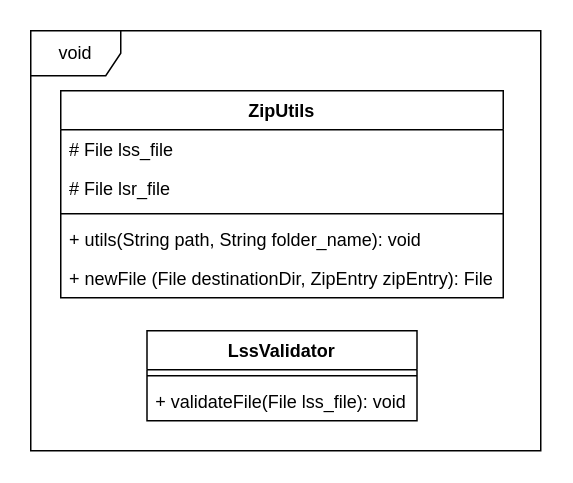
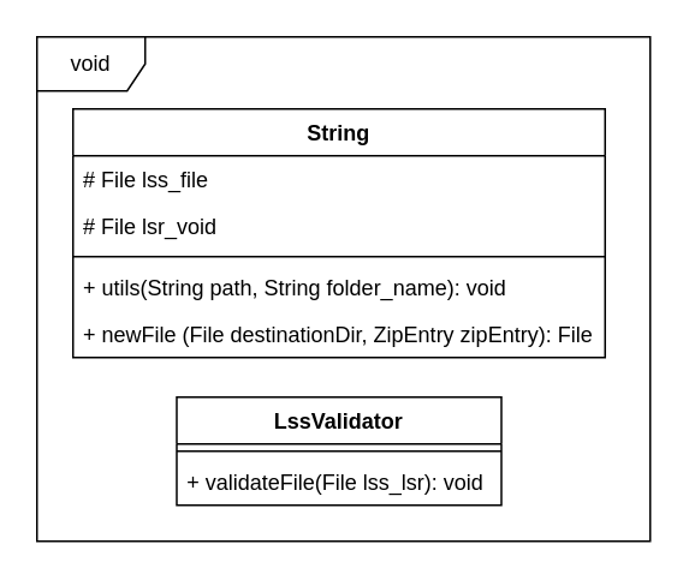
  <mxCell id="0" />
  <mxCell id="1" parent="0" />
  <mxCell id="2" value="void" style="shape=umlFrame;whiteSpace=wrap;html=1;" vertex="1" parent="1"><mxGeometry x="20" y="20" width="340" height="280" as="geometry" /></mxCell>
- <mxCell id="3" value="ZipUtils" style="swimlane;fontStyle=1;align=center;verticalAlign=top;childLayout=stackLayout;horizontal=1;startSize=26;horizontalStack=0;resizeParent=1;resizeParentMax=0;resizeLast=0;collapsible=1;marginBottom=0;" vertex="1" parent="1"><mxGeometry x="40" y="60" width="295" height="138" as="geometry" /></mxCell>
+ <mxCell id="3" value="String" style="swimlane;fontStyle=1;align=center;verticalAlign=top;childLayout=stackLayout;horizontal=1;startSize=26;horizontalStack=0;resizeParent=1;resizeParentMax=0;resizeLast=0;collapsible=1;marginBottom=0;" vertex="1" parent="1"><mxGeometry x="40" y="60" width="295" height="138" as="geometry" /></mxCell>
  <mxCell id="4" value="# File lss_file" style="text;strokeColor=none;fillColor=none;align=left;verticalAlign=top;spacingLeft=4;spacingRight=4;overflow=hidden;rotatable=0;points=[[0,0.5],[1,0.5]];portConstraint=eastwest;" vertex="1" parent="3"><mxGeometry y="26" width="295" height="26" as="geometry" /></mxCell>
- <mxCell id="5" value="# File lsr_file" style="text;strokeColor=none;fillColor=none;align=left;verticalAlign=top;spacingLeft=4;spacingRight=4;overflow=hidden;rotatable=0;points=[[0,0.5],[1,0.5]];portConstraint=eastwest;" vertex="1" parent="3"><mxGeometry y="52" width="295" height="26" as="geometry" /></mxCell>
+ <mxCell id="5" value="# File lsr_void" style="text;strokeColor=none;fillColor=none;align=left;verticalAlign=top;spacingLeft=4;spacingRight=4;overflow=hidden;rotatable=0;points=[[0,0.5],[1,0.5]];portConstraint=eastwest;" vertex="1" parent="3"><mxGeometry y="52" width="295" height="26" as="geometry" /></mxCell>
  <mxCell id="6" value="" style="line;strokeWidth=1;fillColor=none;align=left;verticalAlign=middle;spacingTop=-1;spacingLeft=3;spacingRight=3;rotatable=0;labelPosition=right;points=[];portConstraint=eastwest;" vertex="1" parent="3"><mxGeometry y="78" width="295" height="8" as="geometry" /></mxCell>
  <mxCell id="7" value="+ utils(String path, String folder_name): void" style="text;strokeColor=none;fillColor=none;align=left;verticalAlign=top;spacingLeft=4;spacingRight=4;overflow=hidden;rotatable=0;points=[[0,0.5],[1,0.5]];portConstraint=eastwest;" vertex="1" parent="3"><mxGeometry y="86" width="295" height="26" as="geometry" /></mxCell>
  <mxCell id="8" value="+ newFile (File destinationDir, ZipEntry zipEntry): File" style="text;strokeColor=none;fillColor=none;align=left;verticalAlign=top;spacingLeft=4;spacingRight=4;overflow=hidden;rotatable=0;points=[[0,0.5],[1,0.5]];portConstraint=eastwest;" vertex="1" parent="3"><mxGeometry y="112" width="295" height="26" as="geometry" /></mxCell>
  <mxCell id="9" value="LssValidator" style="swimlane;fontStyle=1;align=center;verticalAlign=top;childLayout=stackLayout;horizontal=1;startSize=26;horizontalStack=0;resizeParent=1;resizeParentMax=0;resizeLast=0;collapsible=1;marginBottom=0;" vertex="1" parent="1"><mxGeometry x="97.5" y="220" width="180" height="60" as="geometry" /></mxCell>
  <mxCell id="10" value="" style="line;strokeWidth=1;fillColor=none;align=left;verticalAlign=middle;spacingTop=-1;spacingLeft=3;spacingRight=3;rotatable=0;labelPosition=right;points=[];portConstraint=eastwest;" vertex="1" parent="9"><mxGeometry y="26" width="180" height="8" as="geometry" /></mxCell>
- <mxCell id="11" value="+ validateFile(File lss_file): void" style="text;strokeColor=none;fillColor=none;align=left;verticalAlign=top;spacingLeft=4;spacingRight=4;overflow=hidden;rotatable=0;points=[[0,0.5],[1,0.5]];portConstraint=eastwest;" vertex="1" parent="9"><mxGeometry y="34" width="180" height="26" as="geometry" /></mxCell>
+ <mxCell id="11" value="+ validateFile(File lss_lsr): void" style="text;strokeColor=none;fillColor=none;align=left;verticalAlign=top;spacingLeft=4;spacingRight=4;overflow=hidden;rotatable=0;points=[[0,0.5],[1,0.5]];portConstraint=eastwest;" vertex="1" parent="9"><mxGeometry y="34" width="180" height="26" as="geometry" /></mxCell>
